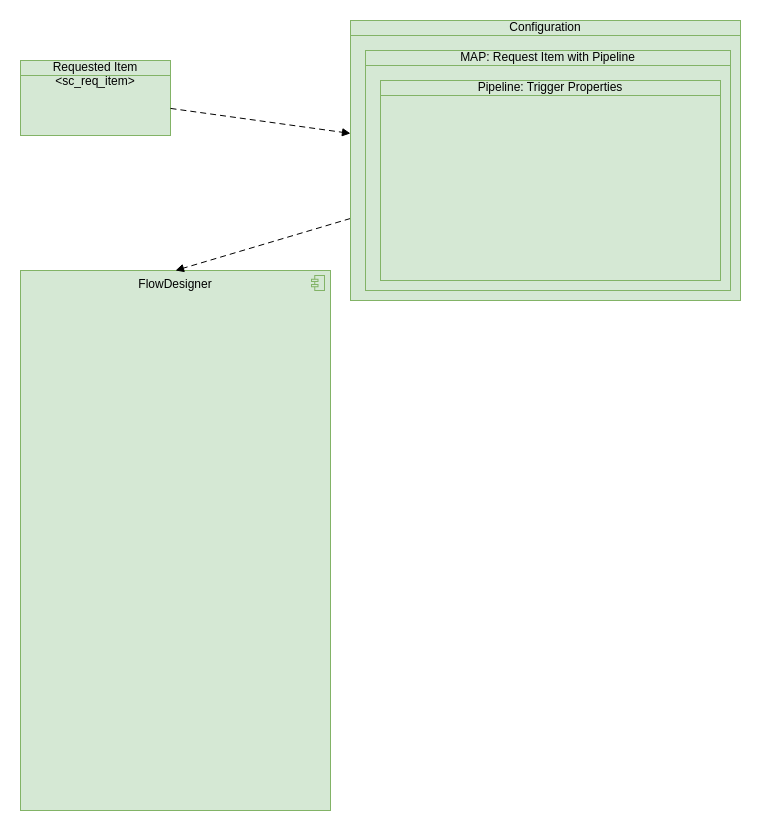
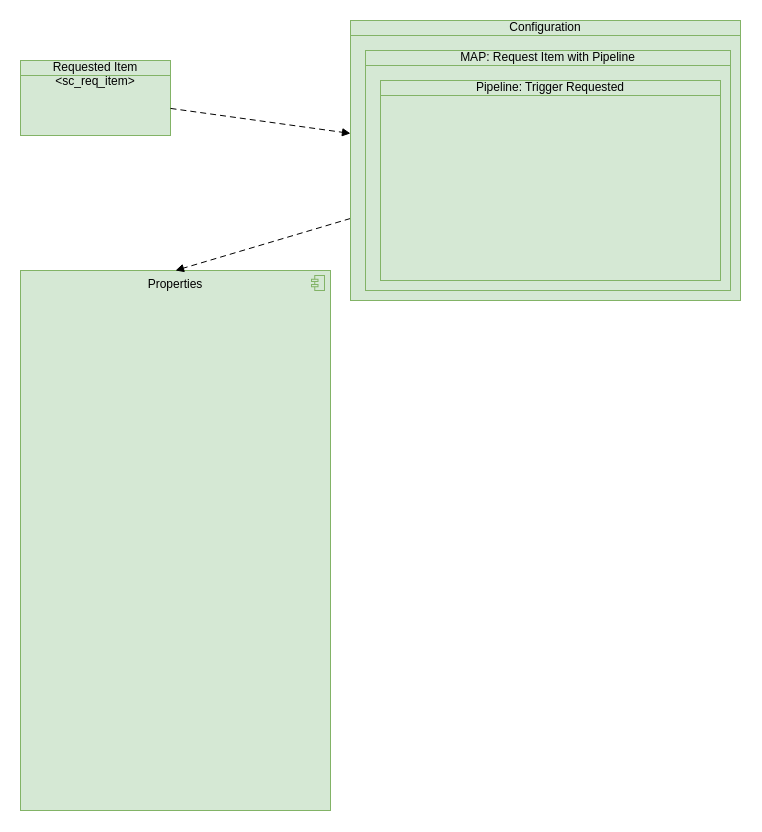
  <mxCell id="0" />
  <mxCell id="1" parent="0" />
- <mxCell id="2" value="FlowDesigner" style="html=1;outlineConnect=0;whiteSpace=wrap;fillColor=#d5e8d4;shape=mxgraph.archimate3.application;appType=comp;archiType=square;verticalAlign=top;strokeColor=#82b366;" parent="1" vertex="1"><mxGeometry x="20" y="270" width="310" height="540" as="geometry" /></mxCell>
+ <mxCell id="2" value="Properties" style="html=1;outlineConnect=0;whiteSpace=wrap;fillColor=#d5e8d4;shape=mxgraph.archimate3.application;appType=comp;archiType=square;verticalAlign=top;strokeColor=#82b366;" parent="1" vertex="1"><mxGeometry x="20" y="270" width="310" height="540" as="geometry" /></mxCell>
  <mxCell id="3" value="Requested Item &amp;lt;sc_req_item&amp;gt;" style="html=1;outlineConnect=0;whiteSpace=wrap;fillColor=#d5e8d4;shape=mxgraph.archimate3.businessObject;overflow=fill;strokeColor=#82b366;" parent="1" vertex="1"><mxGeometry x="20" y="60" width="150" height="75" as="geometry" /></mxCell>
  <mxCell id="4" value="" style="html=1;endArrow=block;dashed=1;elbow=vertical;endFill=1;dashPattern=6 4;rounded=0;" parent="1" source="3" target="6" edge="1"><mxGeometry width="160" relative="1" as="geometry"><mxPoint x="450" y="520" as="sourcePoint" /><mxPoint x="610" y="520" as="targetPoint" /></mxGeometry></mxCell>
  <mxCell id="5" value="" style="html=1;endArrow=block;dashed=1;elbow=vertical;endFill=1;dashPattern=6 4;rounded=0;entryX=0.5;entryY=0;entryDx=0;entryDy=0;entryPerimeter=0;" parent="1" source="6" target="2" edge="1"><mxGeometry width="160" relative="1" as="geometry"><mxPoint x="200" y="137.5" as="sourcePoint" /><mxPoint x="410" y="96.75" as="targetPoint" /></mxGeometry></mxCell>
  <mxCell id="6" value="Configuration" style="html=1;outlineConnect=0;whiteSpace=wrap;fillColor=#d5e8d4;shape=mxgraph.archimate3.businessObject;overflow=fill;strokeColor=#82b366;" vertex="1" parent="1"><mxGeometry x="350" y="20" width="390" height="280" as="geometry" /></mxCell>
  <mxCell id="7" value="&lt;div&gt;MAP: Request Item with Pipeline&lt;br&gt;&lt;/div&gt;" style="html=1;outlineConnect=0;whiteSpace=wrap;fillColor=#d5e8d4;shape=mxgraph.archimate3.businessObject;overflow=fill;strokeColor=#82b366;" vertex="1" parent="1"><mxGeometry x="365" y="50" width="365" height="240" as="geometry" /></mxCell>
- <mxCell id="8" value="&lt;div&gt;Pipeline: Trigger Properties &lt;/div&gt;" style="html=1;outlineConnect=0;whiteSpace=wrap;fillColor=#d5e8d4;shape=mxgraph.archimate3.businessObject;overflow=fill;strokeColor=#82b366;" vertex="1" parent="1"><mxGeometry x="380" y="80" width="340" height="200" as="geometry" /></mxCell>
+ <mxCell id="8" value="&lt;div&gt;Pipeline: Trigger Requested &lt;/div&gt;" style="html=1;outlineConnect=0;whiteSpace=wrap;fillColor=#d5e8d4;shape=mxgraph.archimate3.businessObject;overflow=fill;strokeColor=#82b366;" vertex="1" parent="1"><mxGeometry x="380" y="80" width="340" height="200" as="geometry" /></mxCell>
